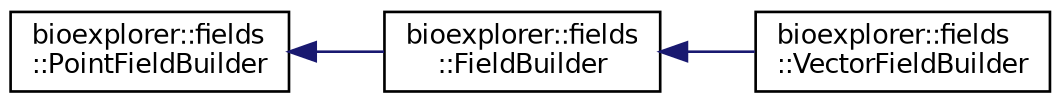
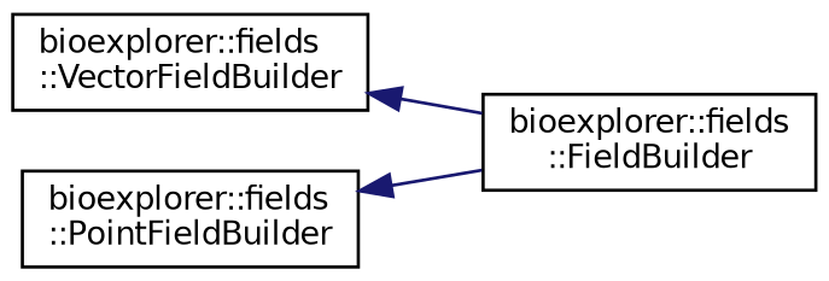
  digraph {
    rankdir=LR
    node [color=black fillcolor=white fontname=Helvetica fontsize=10 shape=record style=filled]
    edge [color=midnightblue dir=back fontname=Helvetica fontsize=10 labelfontname=Helvetica labelfontsize=10 style=solid]
    n1 [height=0.2 label="bioexplorer::fields\l::FieldBuilder" width=0.4]
    n2 [height=0.2 label="bioexplorer::fields\l::VectorFieldBuilder" width=0.4]
    n3 [height=0.2 label="bioexplorer::fields\l::PointFieldBuilder" width=0.4]
-   n1 -> n2
+   n2 -> n1
    n3 -> n1
  }
